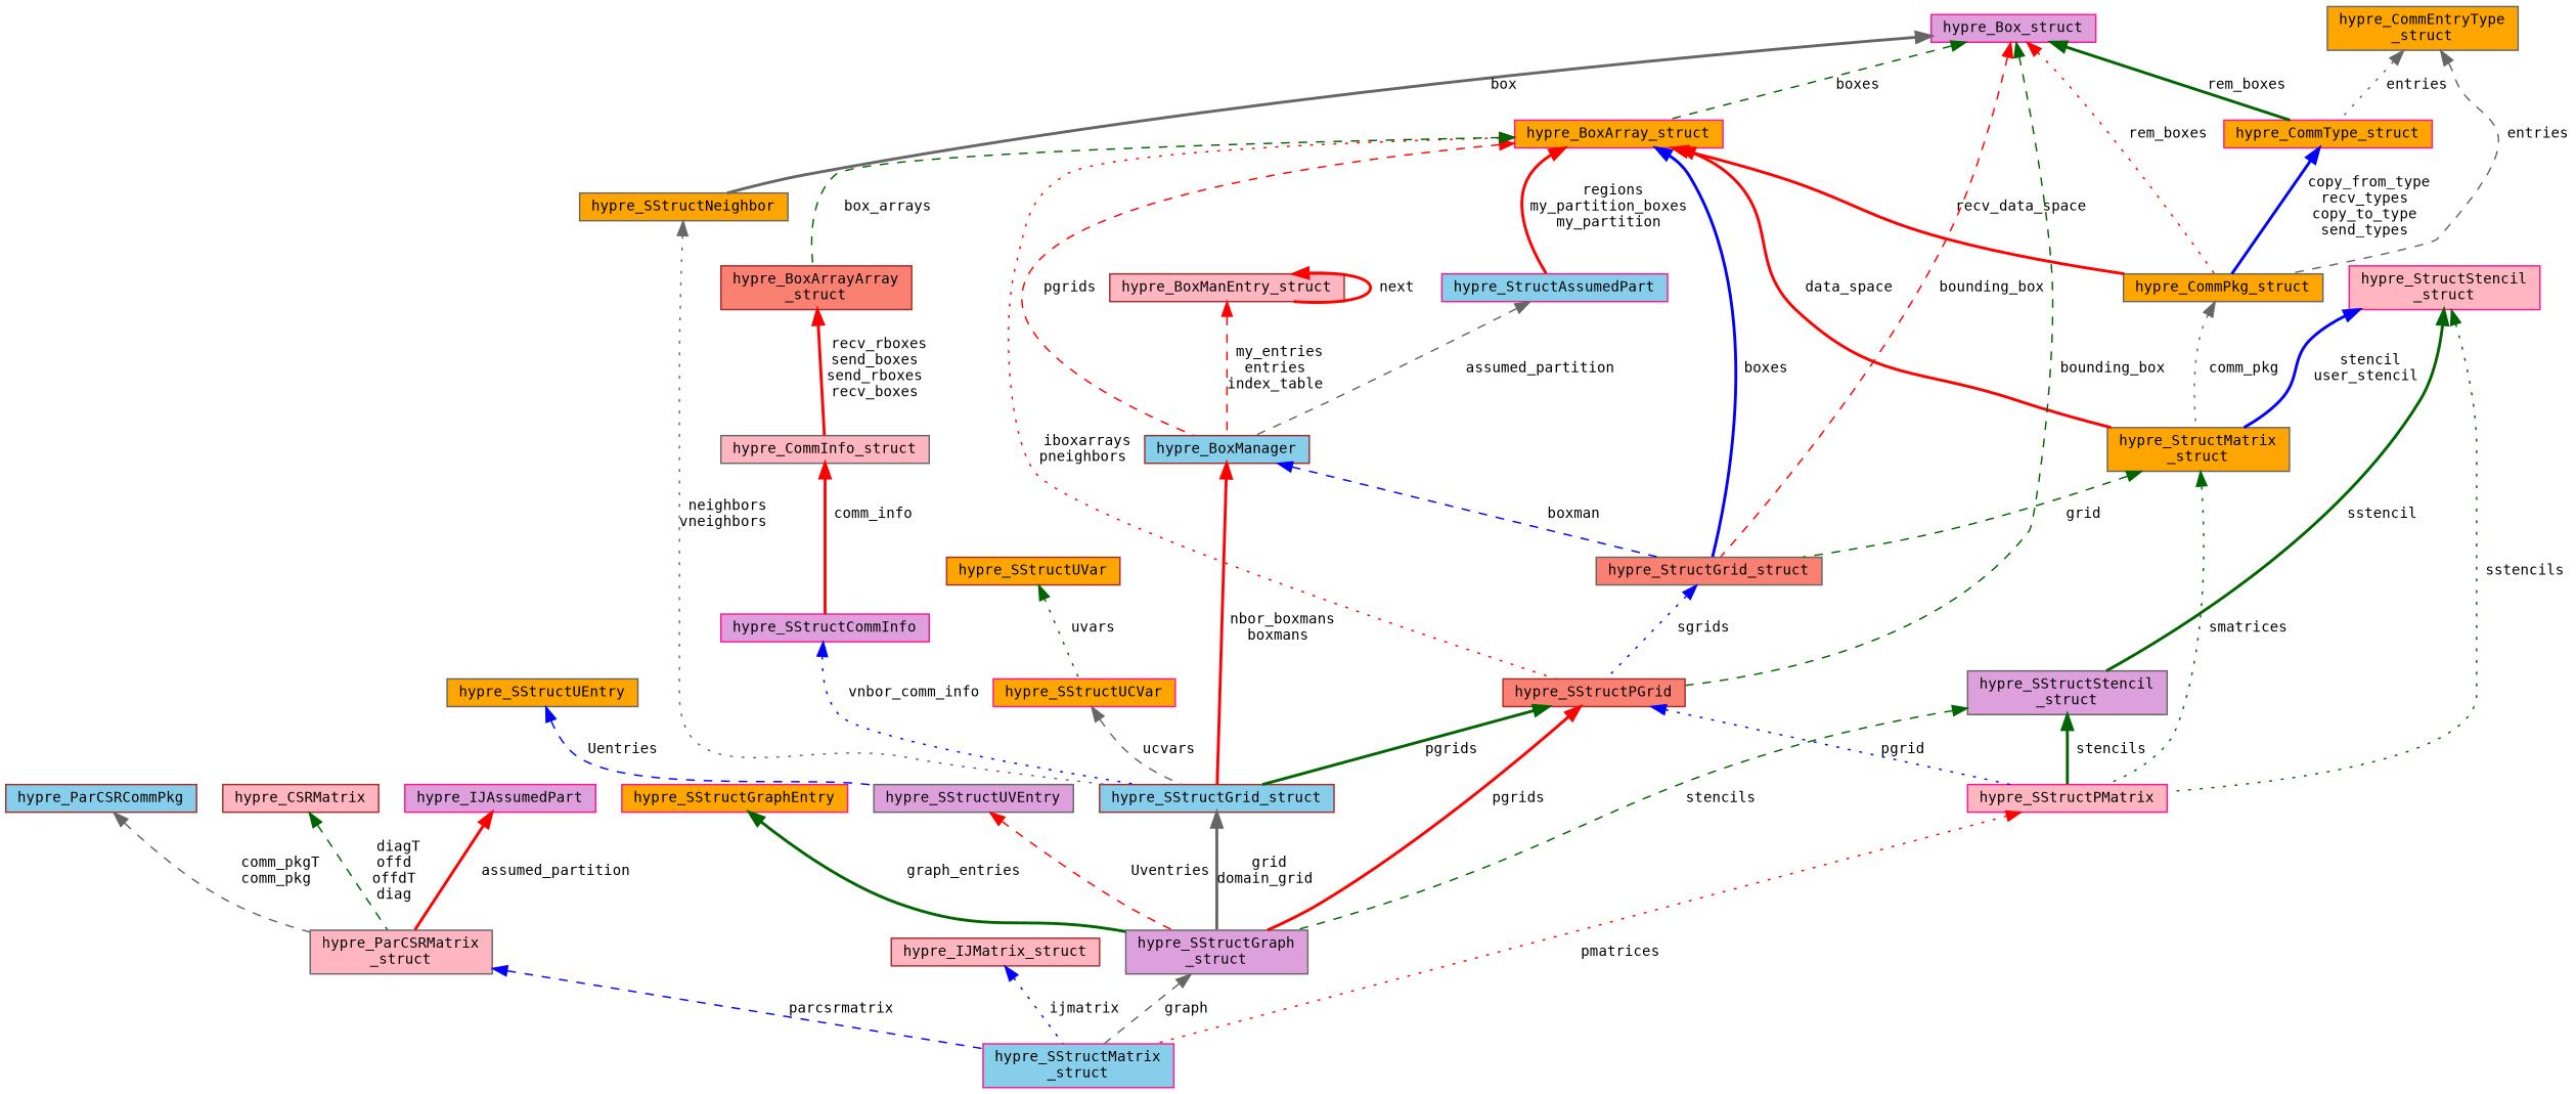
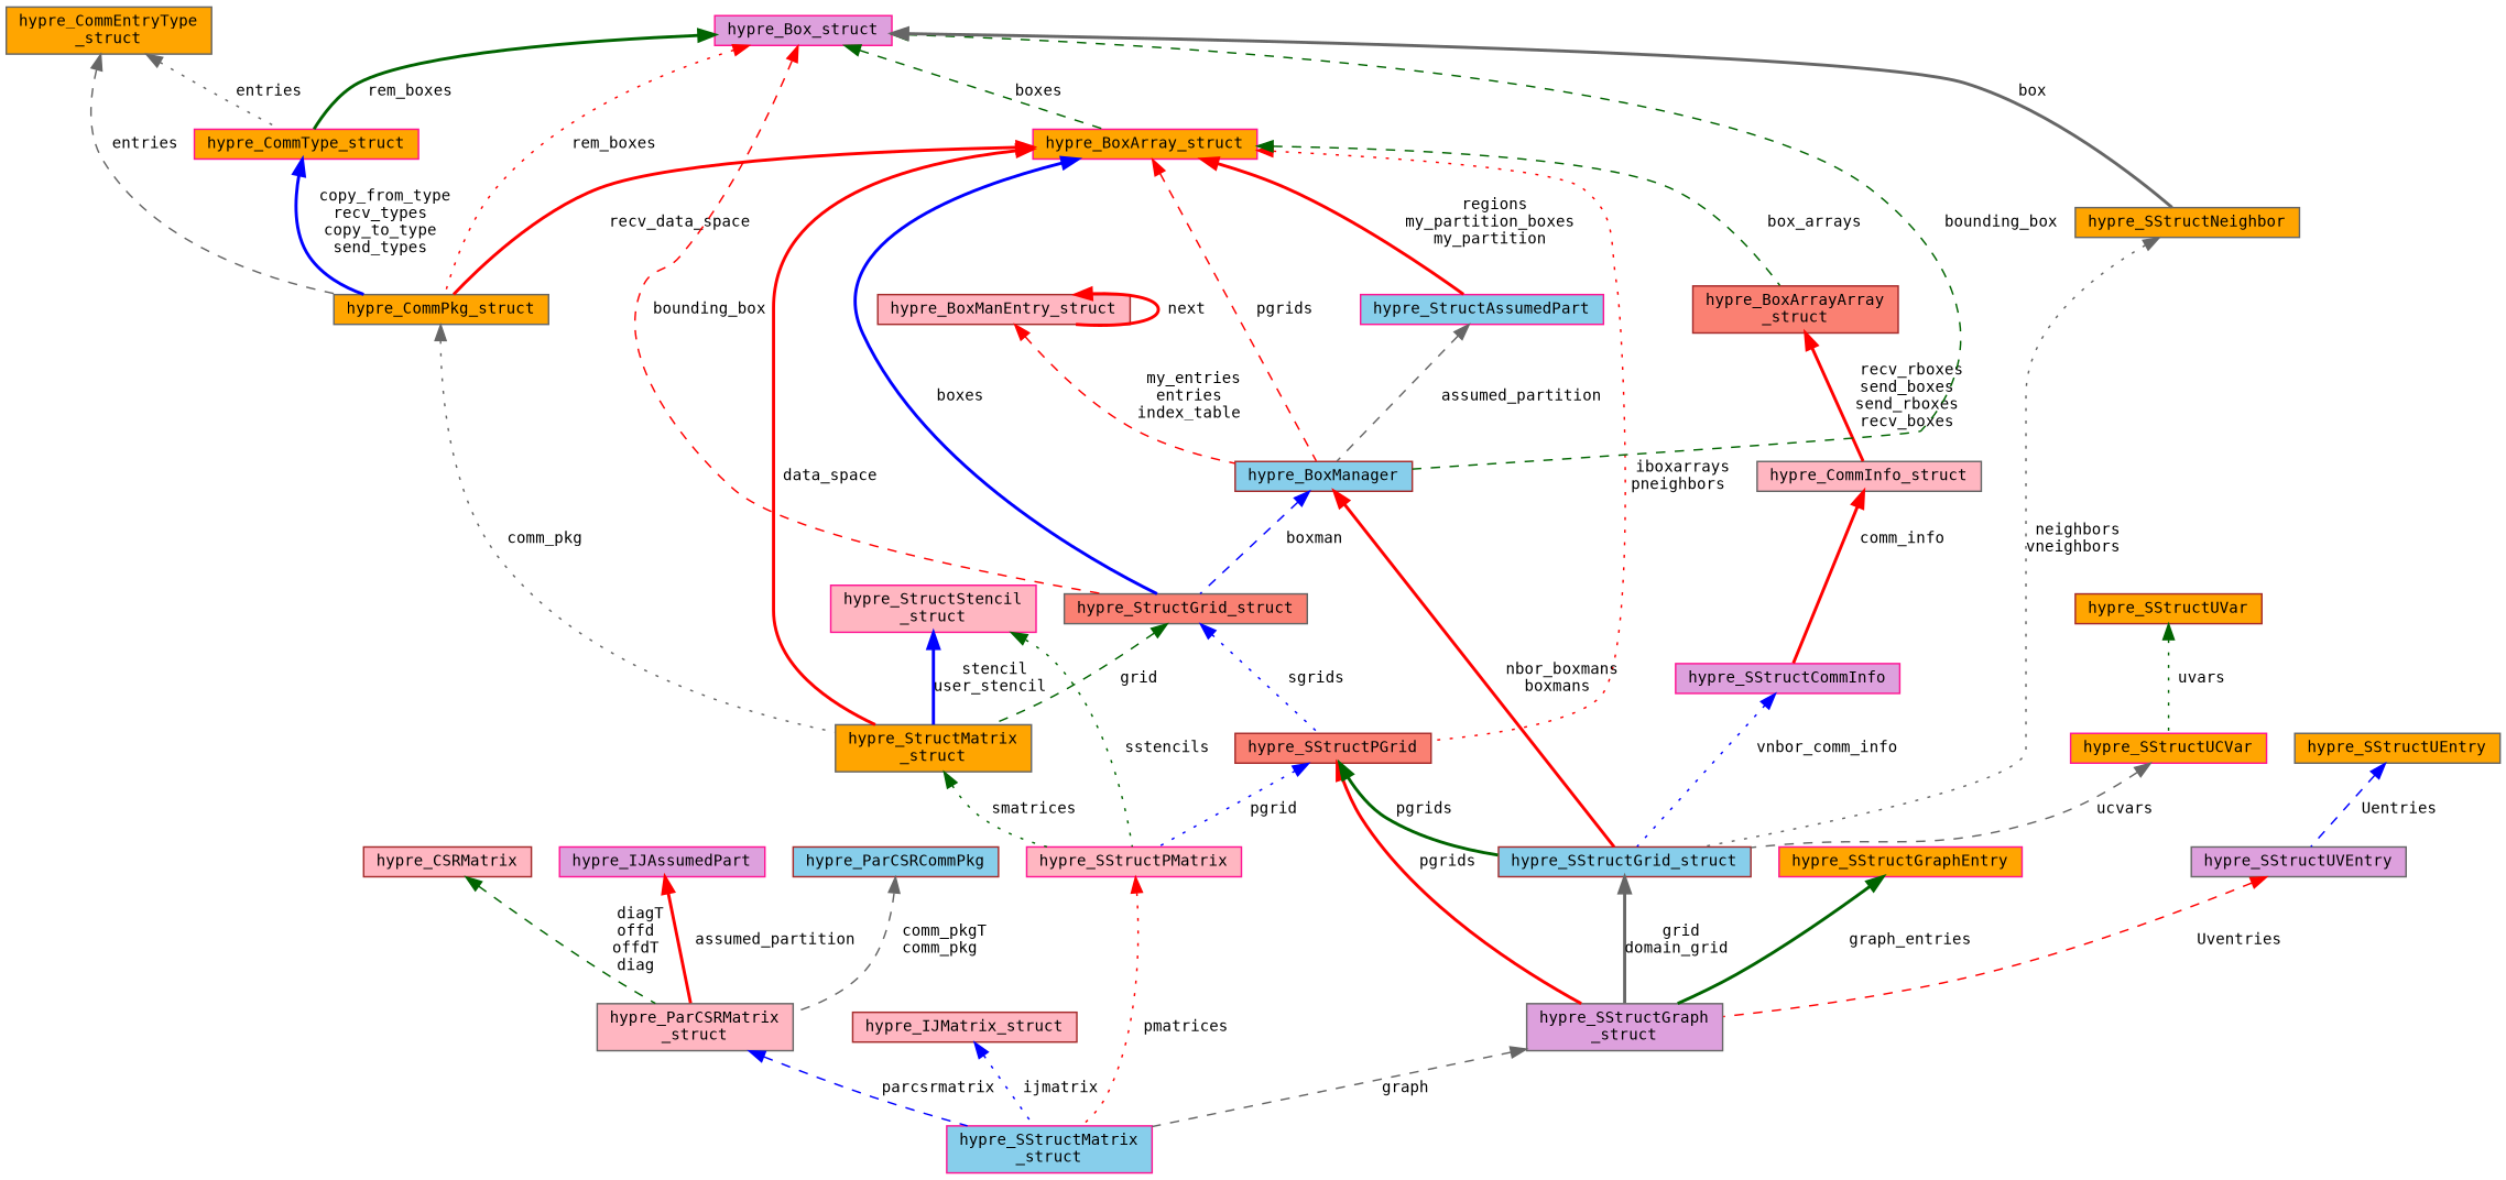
  digraph {
    fontname="DejaVu Sans Mono"
    rankdir=TB
    node [color=deeppink fillcolor=orange fontname="DejaVu Sans Mono" fontsize=10 shape=record style=filled]
    edge [color=red dir=back fontname="DejaVu Sans Mono" fontsize=10 labelfontname=Helvetica labelfontsize=10 style=bold]
    n1 [fillcolor=skyblue fontcolor=black height=0.2 label="hypre_SStructMatrix\l_struct" width=0.4]
    n2 [color=gray40 fillcolor=lightpink height=0.2 label="hypre_ParCSRMatrix\l_struct" width=0.4]
    n3 [color=brown fillcolor=skyblue height=0.2 label=hypre_ParCSRCommPkg width=0.4]
    n4 [color=brown fillcolor=lightpink height=0.2 label=hypre_CSRMatrix width=0.4]
    n5 [fillcolor=plum height=0.2 label=hypre_IJAssumedPart width=0.4]
    n6 [color=brown fillcolor=lightpink height=0.2 label=hypre_IJMatrix_struct width=0.4]
    n7 [fillcolor=lightpink height=0.2 label=hypre_SStructPMatrix width=0.4]
    n8 [color=brown fillcolor=salmon height=0.2 label=hypre_SStructPGrid width=0.4]
    n9 [color=gray40 fillcolor=plum height=0.2 label="hypre_SStructGraph\l_struct" width=0.4]
    n10 [color=brown fillcolor=skyblue height=0.2 label=hypre_SStructGrid_struct width=0.4]
    n11 [height=0.2 label=hypre_BoxArray_struct width=0.4]
    n12 [color=gray40 fillcolor=salmon height=0.2 label=hypre_StructGrid_struct width=0.4]
    n13 [color=brown fillcolor=skyblue height=0.2 label=hypre_BoxManager width=0.4]
    n14 [fillcolor=skyblue height=0.2 label=hypre_StructAssumedPart width=0.4]
    n15 [color=gray40 height=0.2 label="hypre_StructMatrix\l_struct" width=0.4]
    n16 [color=gray40 height=0.2 label=hypre_CommPkg_struct width=0.4]
    n17 [color=brown fillcolor=salmon height=0.2 label="hypre_BoxArrayArray\l_struct" width=0.4]
    n18 [color=gray40 fillcolor=lightpink height=0.2 label=hypre_CommInfo_struct width=0.4]
    n19 [fillcolor=plum height=0.2 label=hypre_Box_struct width=0.4]
    n20 [height=0.2 label=hypre_CommType_struct width=0.4]
    n21 [color=gray40 height=0.2 label=hypre_SStructNeighbor width=0.4]
    n22 [color=brown fillcolor=lightpink height=0.2 label=hypre_BoxManEntry_struct width=0.4]
    n23 [color=gray40 height=0.2 label="hypre_CommEntryType\l_struct" width=0.4]
    n24 [fillcolor=lightpink height=0.2 label="hypre_StructStencil\l_struct" width=0.4]
-   n25 [color=gray40 fillcolor=plum height=0.2 label="hypre_SStructStencil\l_struct" width=0.4]
    n26 [height=0.2 label=hypre_SStructGraphEntry width=0.4]
    n27 [color=gray40 fillcolor=plum height=0.2 label=hypre_SStructUVEntry width=0.4]
    n28 [color=gray40 height=0.2 label=hypre_SStructUEntry width=0.4]
    n29 [fillcolor=plum height=0.2 label=hypre_SStructCommInfo width=0.4]
    n30 [height=0.2 label=hypre_SStructUCVar width=0.4]
    n31 [color=brown height=0.2 label=hypre_SStructUVar width=0.4]
    n2 -> n1 [color=blue label=" parcsrmatrix" style=dashed]
    n3 -> n2 [color=gray40 label=" comm_pkgT\ncomm_pkg" style=dashed]
    n4 -> n2 [color=darkgreen label=" diagT\noffd\noffdT\ndiag" style=dashed]
    n5 -> n2 [label=" assumed_partition"]
    n6 -> n1 [color=blue label=" ijmatrix" style=dotted]
    n7 -> n1 [label=" pmatrices" style=dotted]
    n8 -> n7 [color=blue label=" pgrid" style=dotted]
    n8 -> n9 [label=" pgrids"]
    n8 -> n10 [color=darkgreen label=" pgrids"]
    n9 -> n1 [color=gray40 label=" graph" style=dashed]
    n10 -> n9 [color=gray40 label=" grid\ndomain_grid"]
    n11 -> n8 [label=" iboxarrays\npneighbors" style=dotted]
    n11 -> n12 [color=blue label=" boxes"]
    n11 -> n13 [label=" pgrids" style=dashed]
    n11 -> n14 [label=" regions\nmy_partition_boxes\nmy_partition"]
    n11 -> n15 [label=" data_space"]
    n11 -> n16 [label=" recv_data_space"]
    n11 -> n17 [color=darkgreen label=" box_arrays" style=dashed]
    n12 -> n8 [color=blue label=" sgrids" style=dotted]
-   n15 -> n12 [color=darkgreen label=" grid" style=dashed]
+   n12 -> n15 [color=darkgreen label=" grid" style=dashed]
    n13 -> n10 [label=" nbor_boxmans\nboxmans"]
    n13 -> n12 [color=blue label=" boxman" style=dashed]
    n14 -> n13 [color=gray40 label=" assumed_partition" style=dashed]
    n15 -> n7 [color=darkgreen label=" smatrices" style=dotted]
    n16 -> n15 [color=gray40 label=" comm_pkg" style=dotted]
    n17 -> n18 [label=" recv_rboxes\nsend_boxes\nsend_rboxes\nrecv_boxes"]
    n18 -> n29 [label=" comm_info"]
    n19 -> n11 [color=darkgreen label=" boxes" style=dashed]
    n19 -> n12 [label=" bounding_box" style=dashed]
-   n19 -> n8 [color=darkgreen label=" bounding_box" style=dashed]
+   n19 -> n13 [color=darkgreen label=" bounding_box" style=dashed]
    n19 -> n16 [label=" rem_boxes" style=dotted]
    n19 -> n20 [color=darkgreen label=" rem_boxes"]
    n19 -> n21 [color=gray40 label=" box"]
    n20 -> n16 [color=blue label=" copy_from_type\nrecv_types\ncopy_to_type\nsend_types"]
    n21 -> n10 [color=gray40 label=" neighbors\nvneighbors" style=dotted]
    n22 -> n13 [label=" my_entries\nentries\nindex_table" style=dashed]
    n22 -> n22 [label=" next"]
    n23 -> n16 [color=gray40 label=" entries" style=dashed]
    n23 -> n20 [color=gray40 label=" entries" style=dotted]
    n24 -> n7 [color=darkgreen label=" sstencils" style=dotted]
    n24 -> n15 [color=blue label=" stencil\nuser_stencil"]
-   n24 -> n25 [color=darkgreen label=" sstencil"]
-   n25 -> n7 [color=darkgreen label=" stencils"]
-   n25 -> n9 [color=darkgreen label=" stencils" style=dashed]
    n26 -> n9 [color=darkgreen label=" graph_entries"]
    n27 -> n9 [label=" Uventries" style=dashed]
    n28 -> n27 [color=blue label=" Uentries" style=dashed]
    n29 -> n10 [color=blue label=" vnbor_comm_info" style=dotted]
    n30 -> n10 [color=gray40 label=" ucvars" style=dashed]
    n31 -> n30 [color=darkgreen label=" uvars" style=dotted]
  }
